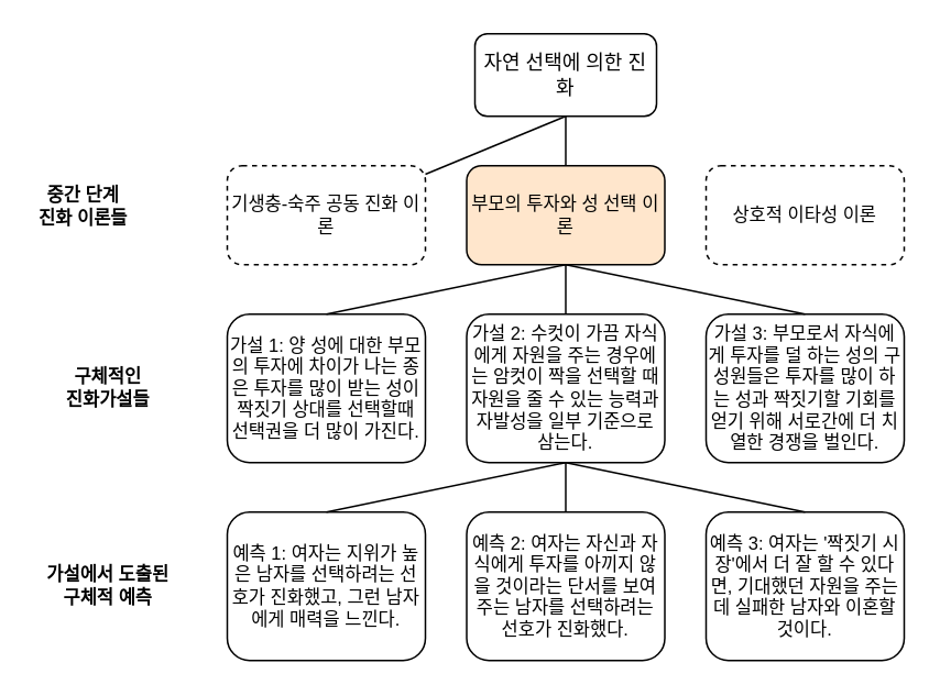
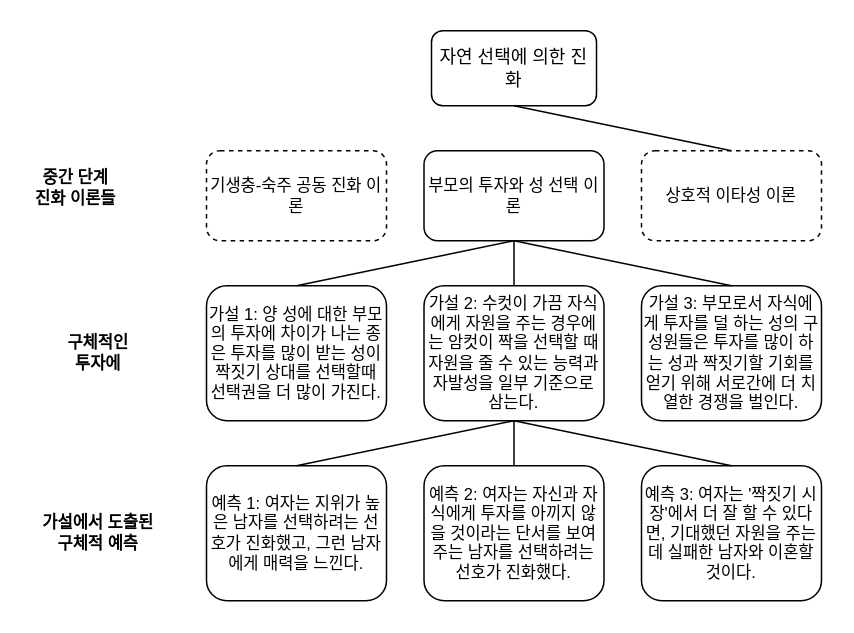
  <mxCell id="0" />
  <mxCell id="1" parent="0" />
- <mxCell id="2" value="" style="edgeStyle=none;html=1;endArrow=none;endFill=0;" edge="1" parent="1" source="3" target="4"><mxGeometry relative="1" as="geometry" /></mxCell>
  <mxCell id="3" value="자연 선택에 의한 진화" style="rounded=1;whiteSpace=wrap;html=1;" vertex="1" parent="1"><mxGeometry x="287" y="20" width="110" height="50" as="geometry" /></mxCell>
- <mxCell id="4" value="부모의 투자와 성 선택 이론" style="whiteSpace=wrap;html=1;rounded=1;fontSize=11;fillColor=#ffe6cc;" vertex="1" parent="1"><mxGeometry x="282" y="100" width="120" height="60" as="geometry" /></mxCell>
+ <mxCell id="4" value="부모의 투자와 성 선택 이론" style="whiteSpace=wrap;html=1;rounded=1;fontSize=11;" vertex="1" parent="1"><mxGeometry x="282" y="100" width="120" height="60" as="geometry" /></mxCell>
  <mxCell id="5" value="기생충-숙주 공동 진화 이론" style="whiteSpace=wrap;html=1;rounded=1;fontSize=11;dashed=1;" vertex="1" parent="1"><mxGeometry x="137" y="100" width="120" height="60" as="geometry" /></mxCell>
  <mxCell id="6" value="가설 2: 수컷이 가끔 자식에게 자원을 주는 경우에는 암컷이 짝을 선택할 때 자원을 줄 수 있는 능력과 자발성을 일부 기준으로 삼는다." style="whiteSpace=wrap;html=1;rounded=1;fontSize=11;" vertex="1" parent="1"><mxGeometry x="282" y="190" width="120" height="90" as="geometry" /></mxCell>
  <mxCell id="7" value="상호적 이타성 이론" style="whiteSpace=wrap;html=1;rounded=1;fontSize=11;dashed=1;" vertex="1" parent="1"><mxGeometry x="427" y="100" width="120" height="60" as="geometry" /></mxCell>
  <mxCell id="8" value="가설 1: 양 성에 대한 부모의 투자에 차이가 나는 종은 투자를 많이 받는 성이 짝짓기 상대를 선택할때 선택권을 더 많이 가진다." style="whiteSpace=wrap;html=1;rounded=1;fontSize=11;" vertex="1" parent="1"><mxGeometry x="137" y="190" width="120" height="90" as="geometry" /></mxCell>
  <mxCell id="9" value="가설 3: 부모로서 자식에게 투자를 덜 하는 성의 구성원들은 투자를 많이 하는 성과 짝짓기할 기회를 얻기 위해 서로간에 더 치열한 경쟁을 벌인다." style="whiteSpace=wrap;html=1;rounded=1;fontSize=11;" vertex="1" parent="1"><mxGeometry x="427" y="190" width="120" height="90" as="geometry" /></mxCell>
- <mxCell id="10" value="" style="edgeStyle=none;html=1;endArrow=none;endFill=0;exitX=0.5;exitY=1;exitDx=0;exitDy=0;" edge="1" parent="1" source="3" target="5"><mxGeometry relative="1" as="geometry"><mxPoint x="352" y="80" as="sourcePoint" /><mxPoint x="207" y="110" as="targetPoint" /></mxGeometry></mxCell>
+ <mxCell id="10" value="" style="edgeStyle=none;html=1;endArrow=none;endFill=0;exitX=0.5;exitY=1;exitDx=0;exitDy=0;entryX=0.5;entryY=0;entryDx=0;entryDy=0;" edge="1" parent="1" source="3" target="7"><mxGeometry relative="1" as="geometry"><mxPoint x="352" y="80" as="sourcePoint" /><mxPoint x="207" y="110" as="targetPoint" /></mxGeometry></mxCell>
  <mxCell id="11" value="" style="edgeStyle=none;html=1;endArrow=none;endFill=0;" edge="1" parent="1"><mxGeometry relative="1" as="geometry"><mxPoint x="342" y="160" as="sourcePoint" /><mxPoint x="342" y="190" as="targetPoint" /></mxGeometry></mxCell>
  <mxCell id="12" value="" style="edgeStyle=none;html=1;endArrow=none;endFill=0;exitX=0.5;exitY=1;exitDx=0;exitDy=0;entryX=0.5;entryY=0;entryDx=0;entryDy=0;" edge="1" parent="1"><mxGeometry relative="1" as="geometry"><mxPoint x="342" y="160" as="sourcePoint" /><mxPoint x="197" y="190" as="targetPoint" /></mxGeometry></mxCell>
  <mxCell id="13" value="" style="edgeStyle=none;html=1;endArrow=none;endFill=0;exitX=0.5;exitY=1;exitDx=0;exitDy=0;entryX=0.5;entryY=0;entryDx=0;entryDy=0;" edge="1" parent="1"><mxGeometry relative="1" as="geometry"><mxPoint x="342" y="160" as="sourcePoint" /><mxPoint x="487" y="190" as="targetPoint" /></mxGeometry></mxCell>
  <mxCell id="14" value="예측 2: 여자는 자신과 자식에게 투자를 아끼지 않을 것이라는 단서를 보여주는 남자를 선택하려는 선호가 진화했다." style="whiteSpace=wrap;html=1;rounded=1;fontSize=11;" vertex="1" parent="1"><mxGeometry x="282" y="310" width="120" height="90" as="geometry" /></mxCell>
  <mxCell id="15" value="예측 1: 여자는 지위가 높은 남자를 선택하려는 선호가 진화했고, 그런 남자에게 매력을 느낀다." style="whiteSpace=wrap;html=1;rounded=1;fontSize=11;" vertex="1" parent="1"><mxGeometry x="137" y="310" width="120" height="90" as="geometry" /></mxCell>
  <mxCell id="16" value="예측 3: 여자는 '짝짓기 시장'에서 더 잘 할 수 있다면, 기대했던 자원을 주는 데 실패한 남자와 이혼할 것이다." style="whiteSpace=wrap;html=1;rounded=1;fontSize=11;" vertex="1" parent="1"><mxGeometry x="427" y="310" width="120" height="90" as="geometry" /></mxCell>
  <mxCell id="17" value="" style="edgeStyle=none;html=1;endArrow=none;endFill=0;" edge="1" parent="1"><mxGeometry relative="1" as="geometry"><mxPoint x="342" y="280" as="sourcePoint" /><mxPoint x="342" y="310" as="targetPoint" /></mxGeometry></mxCell>
  <mxCell id="18" value="" style="edgeStyle=none;html=1;endArrow=none;endFill=0;exitX=0.5;exitY=1;exitDx=0;exitDy=0;entryX=0.5;entryY=0;entryDx=0;entryDy=0;" edge="1" parent="1"><mxGeometry relative="1" as="geometry"><mxPoint x="342" y="280" as="sourcePoint" /><mxPoint x="197" y="310" as="targetPoint" /></mxGeometry></mxCell>
  <mxCell id="19" value="" style="edgeStyle=none;html=1;endArrow=none;endFill=0;exitX=0.5;exitY=1;exitDx=0;exitDy=0;entryX=0.5;entryY=0;entryDx=0;entryDy=0;" edge="1" parent="1"><mxGeometry relative="1" as="geometry"><mxPoint x="342" y="280" as="sourcePoint" /><mxPoint x="487" y="310" as="targetPoint" /></mxGeometry></mxCell>
  <mxCell id="20" value="중간 단계 &lt;br&gt;진화 이론들" style="text;html=1;strokeColor=none;fillColor=none;align=center;verticalAlign=middle;whiteSpace=wrap;rounded=0;fontSize=11;fontStyle=1" vertex="1" parent="1"><mxGeometry x="20" y="110" width="60" height="30" as="geometry" /></mxCell>
- <mxCell id="21" value="구체적인 &lt;br&gt;진화가설들" style="text;html=1;strokeColor=none;fillColor=none;align=center;verticalAlign=middle;whiteSpace=wrap;rounded=0;fontSize=11;fontStyle=1" vertex="1" parent="1"><mxGeometry x="35" y="220" width="60" height="30" as="geometry" /></mxCell>
+ <mxCell id="21" value="구체적인 &lt;br&gt;투자에" style="text;html=1;strokeColor=none;fillColor=none;align=center;verticalAlign=middle;whiteSpace=wrap;rounded=0;fontSize=11;fontStyle=1" vertex="1" parent="1"><mxGeometry x="35" y="220" width="60" height="30" as="geometry" /></mxCell>
  <mxCell id="22" value="가설에서 도출된 구체적 예측" style="text;html=1;strokeColor=none;fillColor=none;align=center;verticalAlign=middle;whiteSpace=wrap;rounded=0;fontSize=11;fontStyle=1" vertex="1" parent="1"><mxGeometry x="25" y="340" width="80" height="30" as="geometry" /></mxCell>
